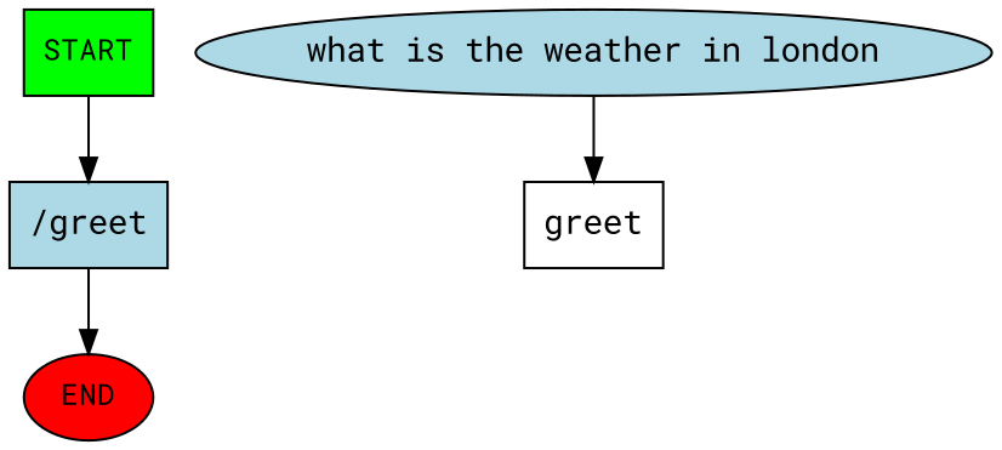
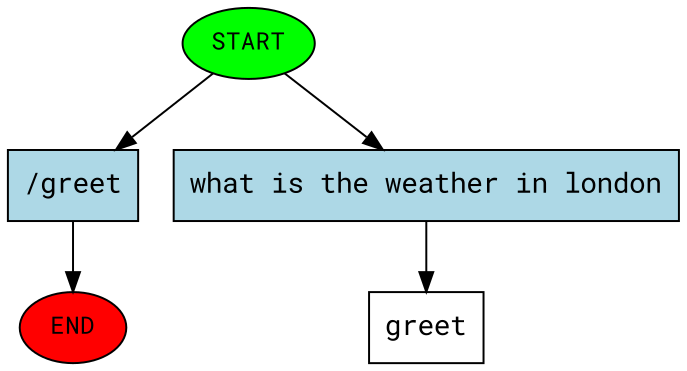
  digraph {
    fontname="Roboto Mono"
    node [fillcolor=lightblue fontname="Roboto Mono" style=filled shape=rect]
    edge [fontname="Roboto Mono"]
-   n1 [fillcolor=green fontsize=12 label=START shape=box]
+   n1 [fillcolor=green fontsize=12 label=START shape=""]
    n2 [label="\/greet"]
-   n3 [label="what\ is\ the\ weather\ in\ london" shape=ellipse]
+   n3 [label="what\ is\ the\ weather\ in\ london"]
    n4 [fillcolor=red fontsize=12 label=END shape=""]
    n5 [label=greet fillcolor="" style=""]
    n1 -> n2
+   n1 -> n3
    n2 -> n4
    n3 -> n5
  }
